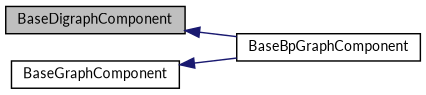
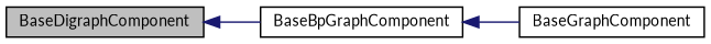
  digraph {
    fontname=Lato
    rankdir=LR
    node [color=black fillcolor=white fontname=Lato fontsize=10 shape=record style=filled]
    edge [color=midnightblue dir=back fontname=Lato fontsize=10 labelfontname=FreeSans labelfontsize=10 style=solid]
    n1 [fillcolor=grey75 fontcolor=black height=0.2 label=BaseDigraphComponent width=0.4]
    n2 [height=0.2 label=BaseBpGraphComponent width=0.4]
    n3 [height=0.2 label=BaseGraphComponent width=0.4]
    n1 -> n2
-   n3 -> n2
+   n2 -> n3
  }
